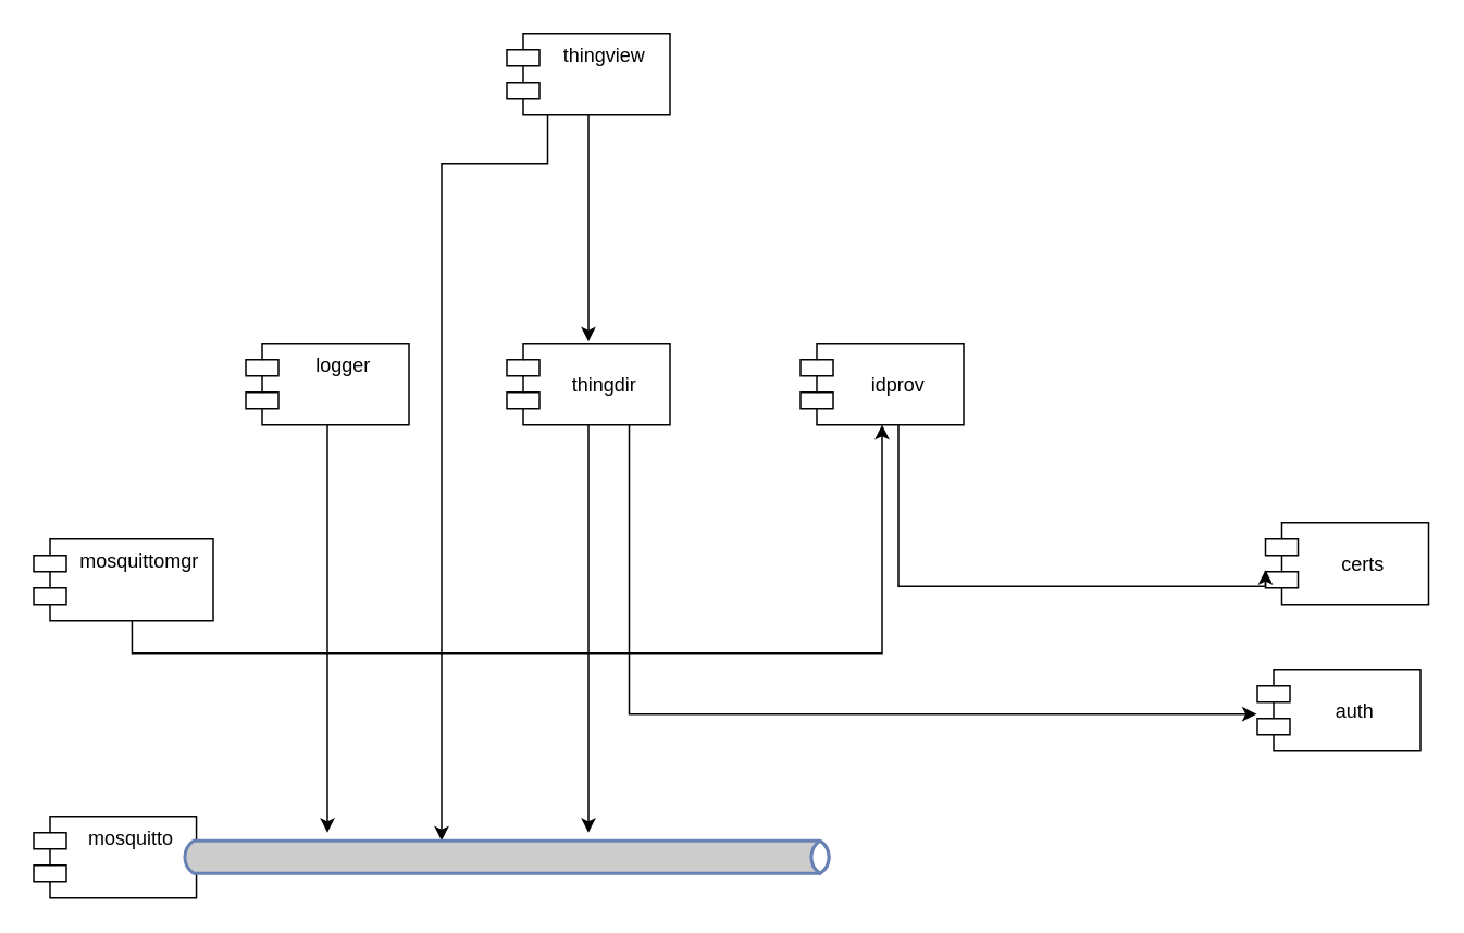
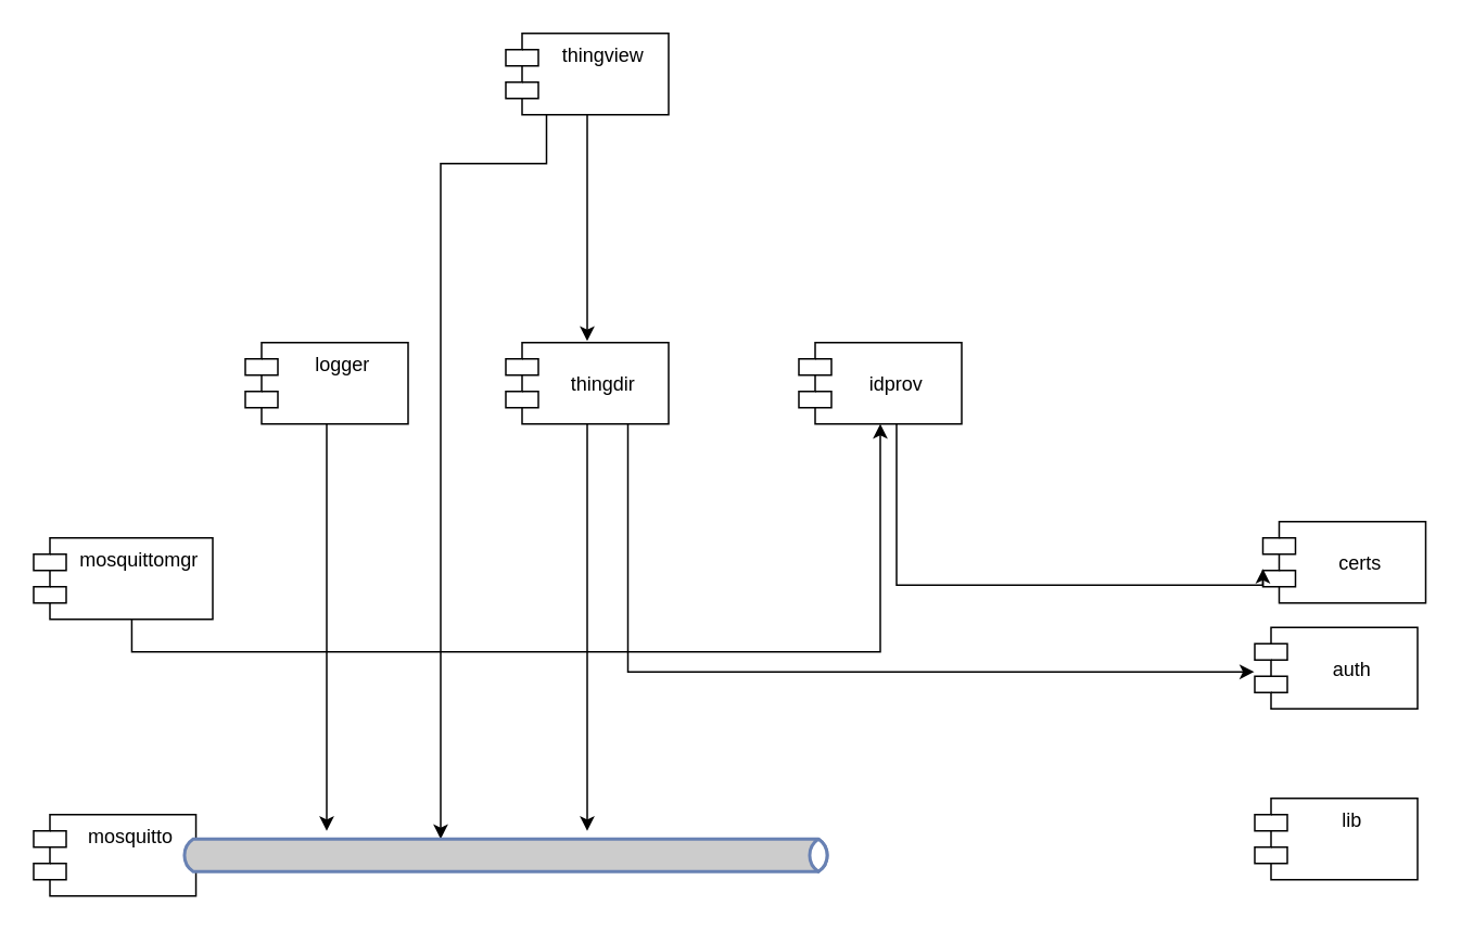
  <mxCell id="0" />
  <mxCell id="1" parent="0" />
  <mxCell id="2" style="edgeStyle=orthogonalEdgeStyle;rounded=0;orthogonalLoop=1;jettySize=auto;html=1;exitX=0.548;exitY=1.003;exitDx=0;exitDy=0;exitPerimeter=0;" edge="1" parent="1" source="3" target="16"><mxGeometry relative="1" as="geometry"><mxPoint x="108" y="490" as="targetPoint" /></mxGeometry></mxCell>
  <mxCell id="3" value="mosquittomgr&#10;" style="shape=module;align=left;spacingLeft=20;align=center;verticalAlign=top;" parent="1" vertex="1"><mxGeometry x="20" y="330" width="110" height="50" as="geometry" /></mxCell>
  <mxCell id="4" style="edgeStyle=orthogonalEdgeStyle;rounded=0;orthogonalLoop=1;jettySize=auto;html=1;" edge="1" parent="1" source="5"><mxGeometry relative="1" as="geometry"><mxPoint x="200" y="510" as="targetPoint" /></mxGeometry></mxCell>
  <mxCell id="5" value="logger" style="shape=module;align=left;spacingLeft=20;align=center;verticalAlign=top;" parent="1" vertex="1"><mxGeometry x="150" y="210" width="100" height="50" as="geometry" /></mxCell>
  <mxCell id="6" style="edgeStyle=orthogonalEdgeStyle;rounded=0;orthogonalLoop=1;jettySize=auto;html=1;" edge="1" parent="1" source="8"><mxGeometry relative="1" as="geometry"><mxPoint x="360" y="510" as="targetPoint" /><Array as="points" /></mxGeometry></mxCell>
  <mxCell id="7" style="edgeStyle=orthogonalEdgeStyle;rounded=0;orthogonalLoop=1;jettySize=auto;html=1;exitX=0.75;exitY=1;exitDx=0;exitDy=0;entryX=-0.003;entryY=0.546;entryDx=0;entryDy=0;entryPerimeter=0;" edge="1" parent="1" source="8" target="13"><mxGeometry relative="1" as="geometry" /></mxCell>
  <mxCell id="8" value="thingdir" style="shape=module;align=left;spacingLeft=20;align=center;verticalAlign=middle;" parent="1" vertex="1"><mxGeometry x="310" y="210" width="100" height="50" as="geometry" /></mxCell>
+ <mxCell id="9" value="lib" style="shape=module;align=left;spacingLeft=20;align=center;verticalAlign=top;" parent="1" vertex="1"><mxGeometry x="770" y="490" width="100" height="50" as="geometry" /></mxCell>
  <mxCell id="10" style="edgeStyle=orthogonalEdgeStyle;rounded=0;orthogonalLoop=1;jettySize=auto;html=1;" edge="1" parent="1" source="12"><mxGeometry relative="1" as="geometry"><mxPoint x="360" y="209" as="targetPoint" /><Array as="points"><mxPoint x="360" y="209" /></Array></mxGeometry></mxCell>
  <mxCell id="11" style="edgeStyle=orthogonalEdgeStyle;rounded=0;orthogonalLoop=1;jettySize=auto;html=1;exitX=0.25;exitY=1;exitDx=0;exitDy=0;" edge="1" parent="1" source="12" target="19"><mxGeometry relative="1" as="geometry"><Array as="points"><mxPoint x="335" y="100" /><mxPoint x="270" y="100" /></Array></mxGeometry></mxCell>
  <mxCell id="12" value="thingview" style="shape=module;align=left;spacingLeft=20;align=center;verticalAlign=top;" parent="1" vertex="1"><mxGeometry x="310" y="20" width="100" height="50" as="geometry" /></mxCell>
- <mxCell id="13" value="auth" style="shape=module;align=left;spacingLeft=20;align=center;verticalAlign=middle;" vertex="1" parent="1"><mxGeometry x="770" y="410" width="100" height="50" as="geometry" /></mxCell>
+ <mxCell id="13" value="auth" style="shape=module;align=left;spacingLeft=20;align=center;verticalAlign=middle;" vertex="1" parent="1"><mxGeometry x="770" y="385" width="100" height="50" as="geometry" /></mxCell>
  <mxCell id="14" value="certs" style="shape=module;align=left;spacingLeft=20;align=center;verticalAlign=middle;" vertex="1" parent="1"><mxGeometry x="775" y="320" width="100" height="50" as="geometry" /></mxCell>
  <mxCell id="15" style="edgeStyle=orthogonalEdgeStyle;rounded=0;orthogonalLoop=1;jettySize=auto;html=1;entryX=0;entryY=0.58;entryDx=0;entryDy=0;entryPerimeter=0;" edge="1" parent="1" source="16" target="14"><mxGeometry relative="1" as="geometry"><Array as="points"><mxPoint x="550" y="359" /></Array></mxGeometry></mxCell>
  <mxCell id="16" value="idprov" style="shape=module;align=left;spacingLeft=20;align=center;verticalAlign=middle;" vertex="1" parent="1"><mxGeometry x="490" y="210" width="100" height="50" as="geometry" /></mxCell>
  <mxCell id="17" value="" style="group" vertex="1" connectable="0" parent="1"><mxGeometry x="50" y="500" width="460" height="50" as="geometry" /></mxCell>
  <mxCell id="18" value="mosquitto" style="shape=module;align=left;spacingLeft=20;align=center;verticalAlign=top;" vertex="1" parent="17"><mxGeometry x="-30" width="99.7" height="50" as="geometry" /></mxCell>
  <mxCell id="19" value="" style="html=1;outlineConnect=0;fillColor=#CCCCCC;strokeColor=#6881B3;gradientColor=none;gradientDirection=north;strokeWidth=2;shape=mxgraph.networks.bus;gradientColor=none;gradientDirection=north;fontColor=#ffffff;perimeter=backbonePerimeter;backboneSize=20;" vertex="1" parent="17"><mxGeometry x="60" y="15" width="400" height="20" as="geometry" /></mxCell>
